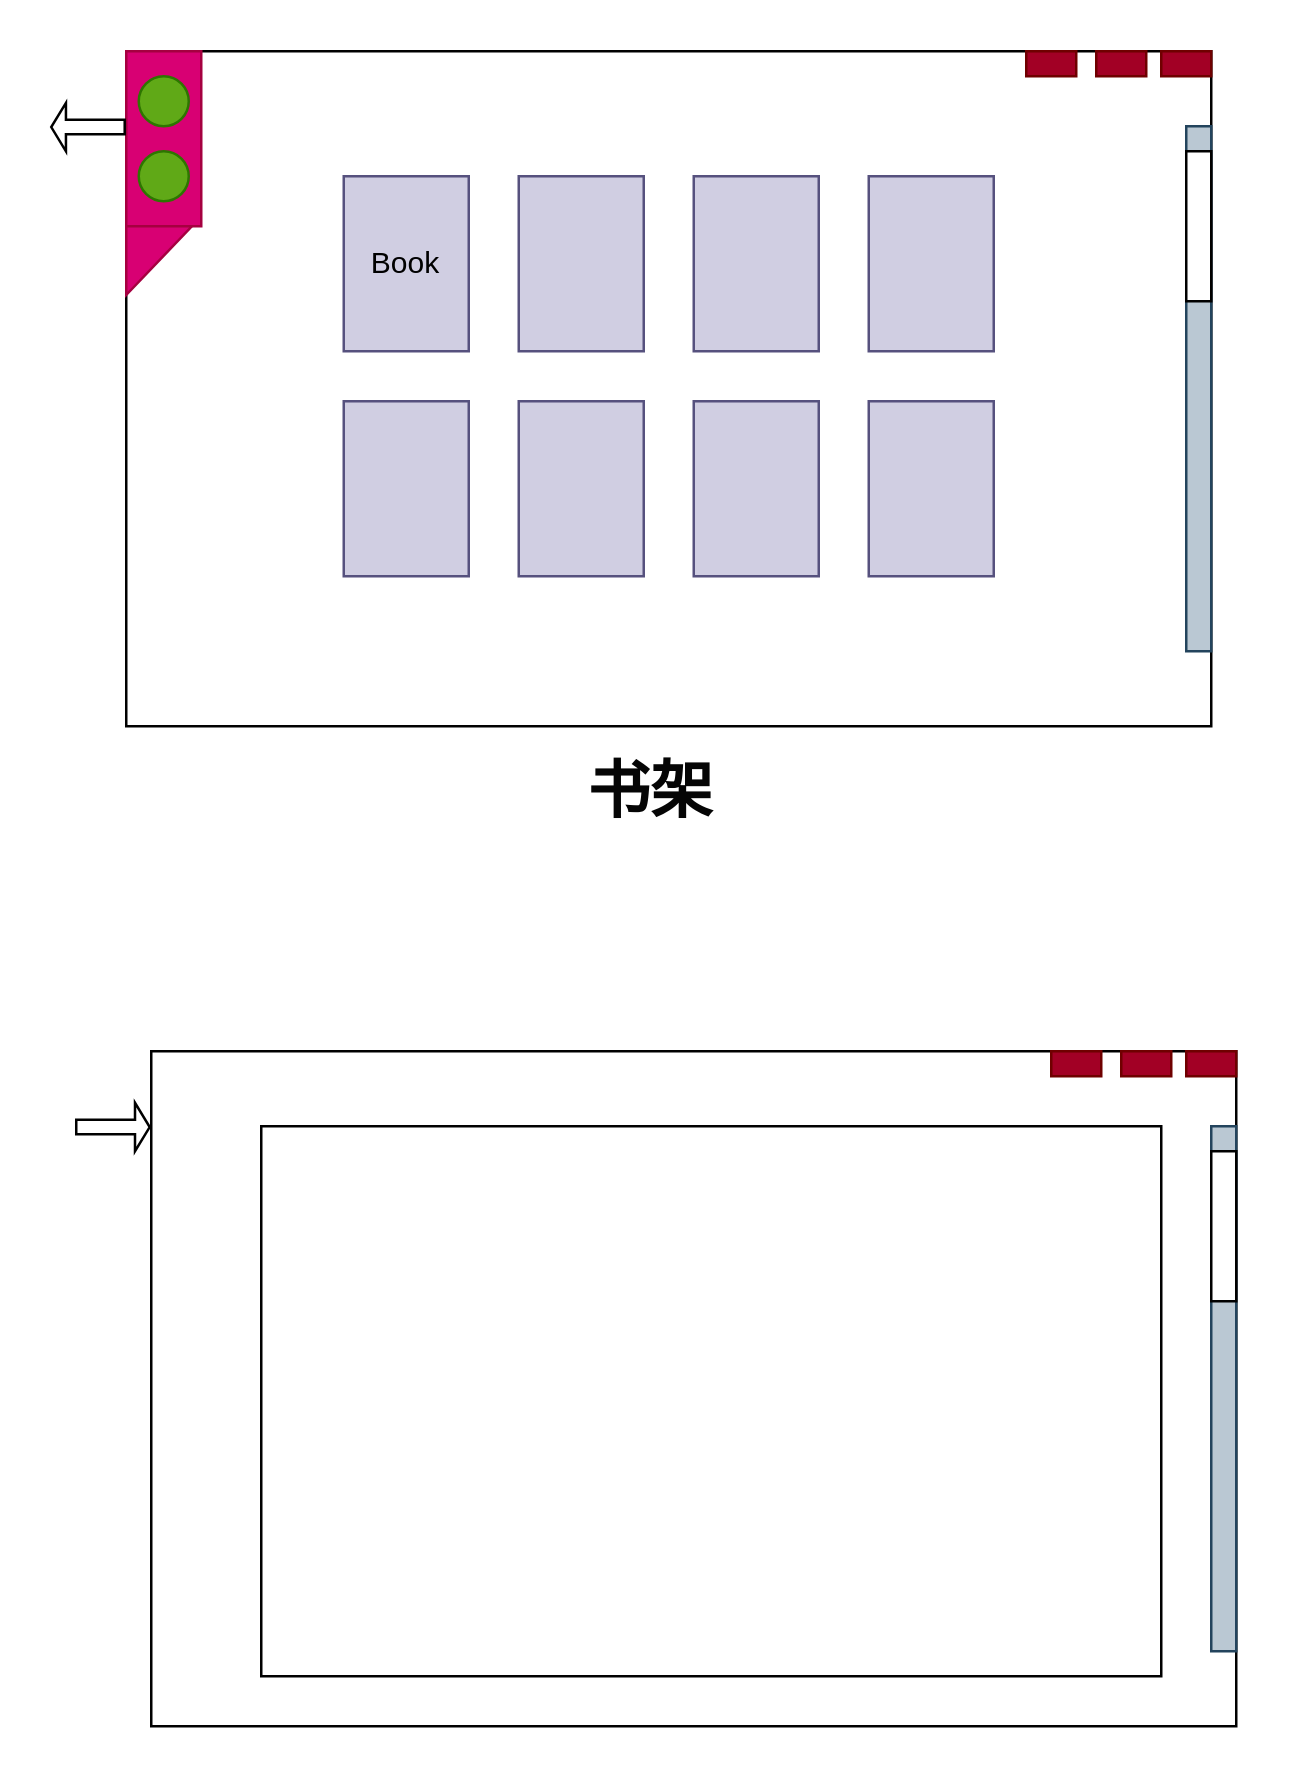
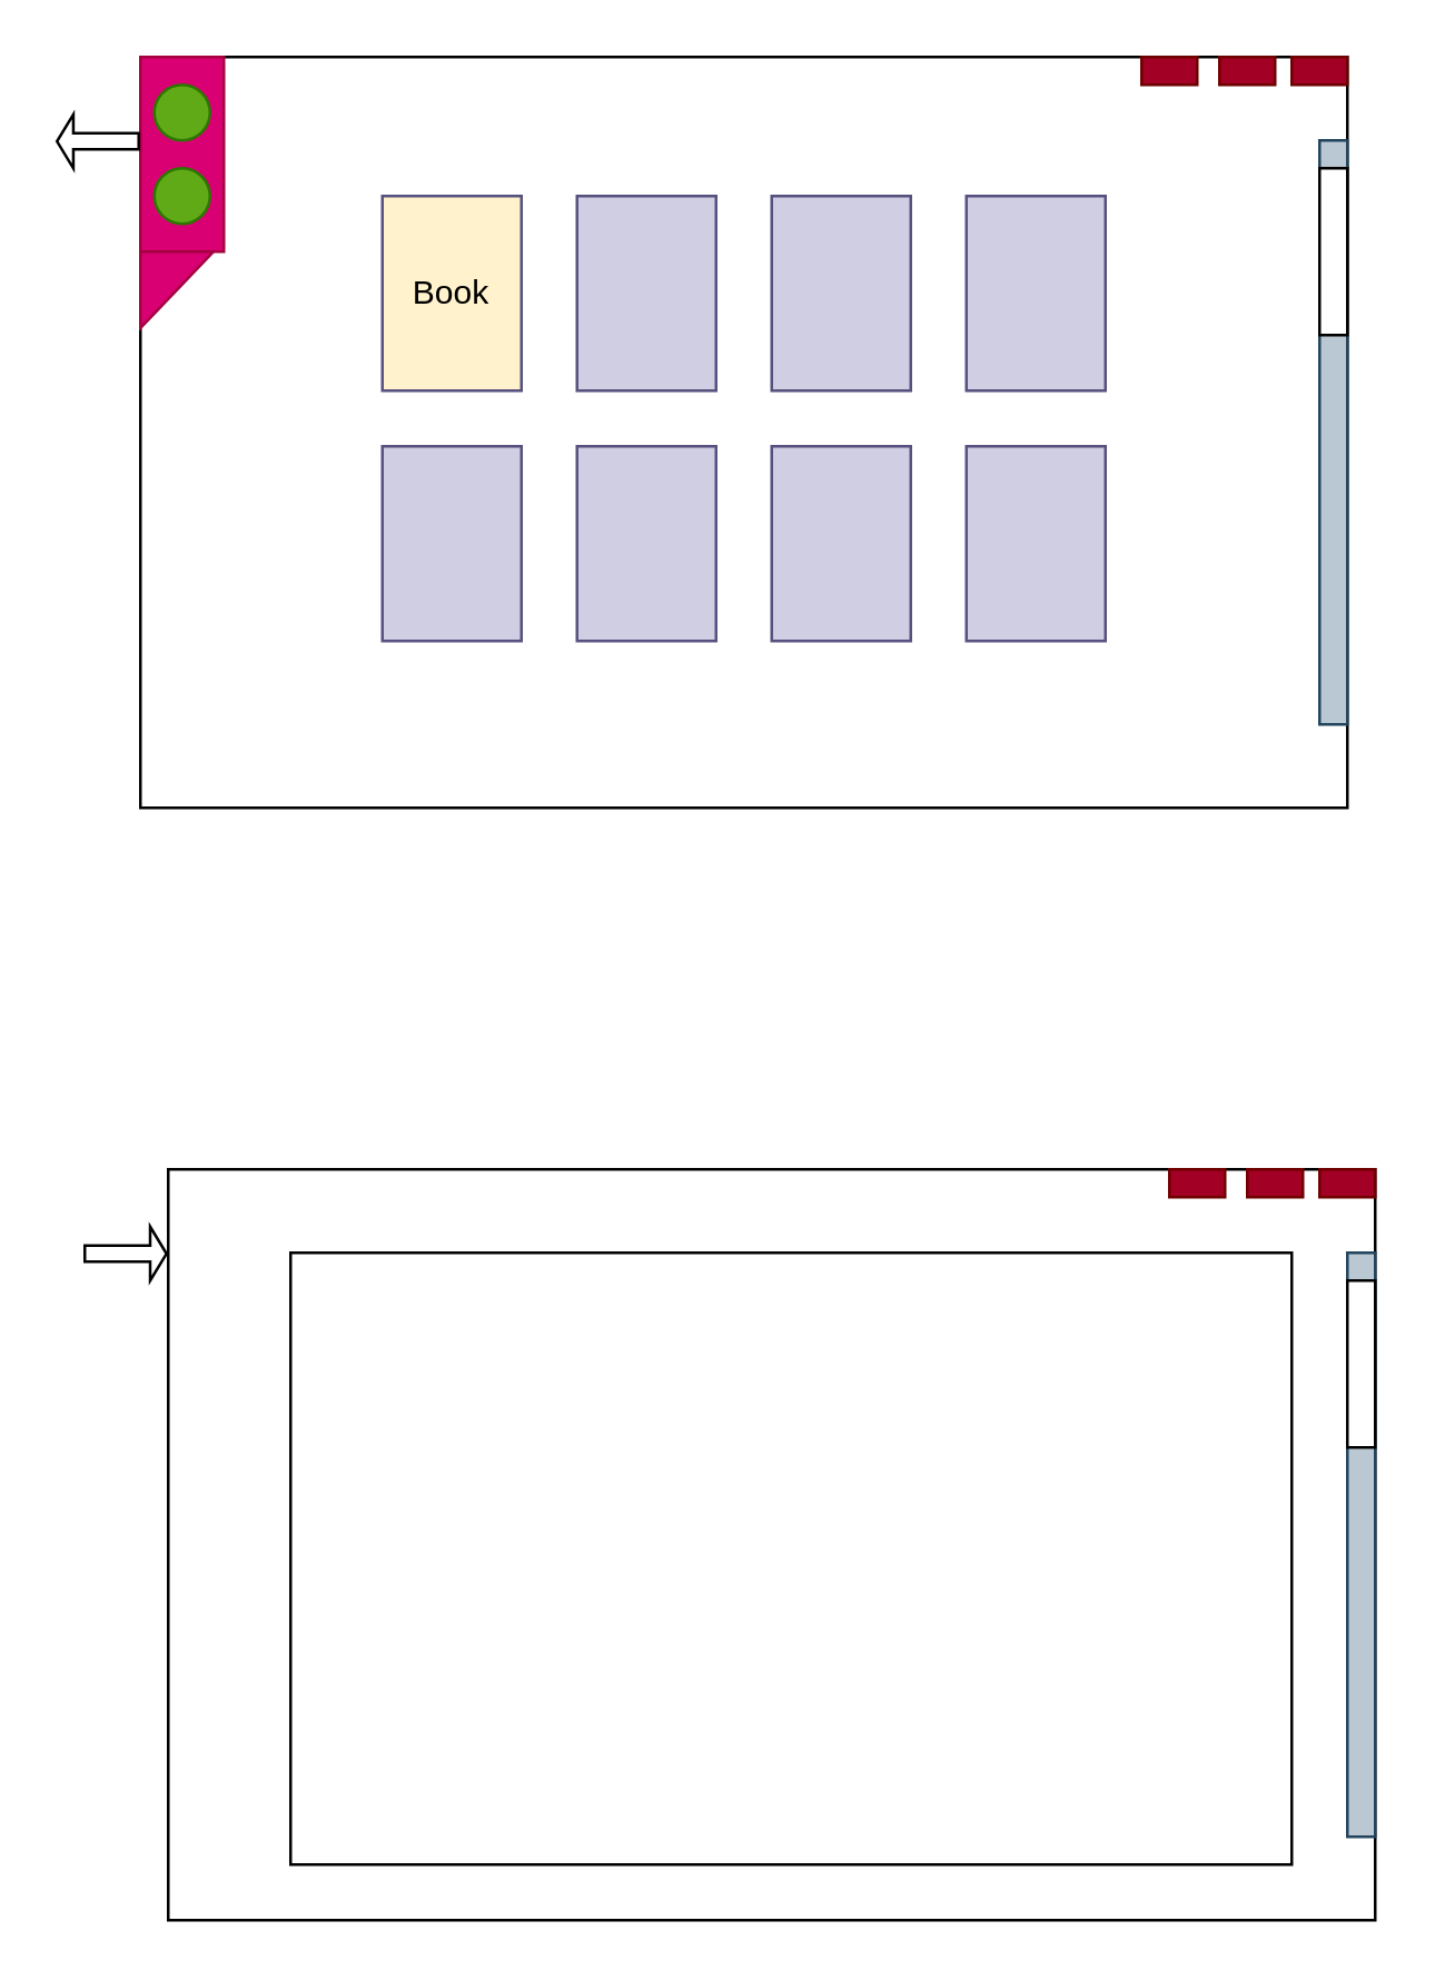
  <mxCell id="0" />
  <mxCell id="1" parent="0" />
  <mxCell id="2" value="" style="rounded=0;whiteSpace=wrap;html=1;" vertex="1" parent="1"><mxGeometry x="50" y="20" width="434" height="270" as="geometry" /></mxCell>
  <mxCell id="3" value="" style="rounded=0;whiteSpace=wrap;html=1;fillColor=#d80073;strokeColor=#A50040;fontColor=#ffffff;" vertex="1" parent="1"><mxGeometry x="50" y="20" width="30" height="70" as="geometry" /></mxCell>
  <mxCell id="4" value="" style="ellipse;whiteSpace=wrap;html=1;aspect=fixed;fillColor=#60a917;strokeColor=#2D7600;fontColor=#ffffff;" vertex="1" parent="1"><mxGeometry x="55" y="30" width="20" height="20" as="geometry" /></mxCell>
  <mxCell id="5" value="" style="ellipse;whiteSpace=wrap;html=1;aspect=fixed;fillColor=#60a917;strokeColor=#2D7600;fontColor=#ffffff;" vertex="1" parent="1"><mxGeometry x="55" y="60" width="20" height="20" as="geometry" /></mxCell>
  <mxCell id="6" value="" style="rounded=0;whiteSpace=wrap;html=1;fillColor=#a20025;strokeColor=#6F0000;fontColor=#ffffff;" vertex="1" parent="1"><mxGeometry x="464" y="20" width="20" height="10" as="geometry" /></mxCell>
  <mxCell id="7" value="" style="rounded=0;whiteSpace=wrap;html=1;fillColor=#a20025;strokeColor=#6F0000;fontColor=#ffffff;" vertex="1" parent="1"><mxGeometry x="438" y="20" width="20" height="10" as="geometry" /></mxCell>
  <mxCell id="8" value="" style="rounded=0;whiteSpace=wrap;html=1;fillColor=#a20025;strokeColor=#6F0000;fontColor=#ffffff;" vertex="1" parent="1"><mxGeometry x="410" y="20" width="20" height="10" as="geometry" /></mxCell>
- <mxCell id="9" value="Book" style="rounded=0;whiteSpace=wrap;html=1;fillColor=#d0cee2;strokeColor=#56517e;" vertex="1" parent="1"><mxGeometry x="137" y="70" width="50" height="70" as="geometry" /></mxCell>
+ <mxCell id="9" value="Book" style="rounded=0;whiteSpace=wrap;html=1;fillColor=#fff2cc;strokeColor=#56517e;" vertex="1" parent="1"><mxGeometry x="137" y="70" width="50" height="70" as="geometry" /></mxCell>
  <mxCell id="10" value="" style="rounded=0;whiteSpace=wrap;html=1;fillColor=#d0cee2;strokeColor=#56517e;" vertex="1" parent="1"><mxGeometry x="207" y="70" width="50" height="70" as="geometry" /></mxCell>
  <mxCell id="11" value="" style="rounded=0;whiteSpace=wrap;html=1;fillColor=#d0cee2;strokeColor=#56517e;" vertex="1" parent="1"><mxGeometry x="277" y="70" width="50" height="70" as="geometry" /></mxCell>
  <mxCell id="12" value="" style="rounded=0;whiteSpace=wrap;html=1;fillColor=#d0cee2;strokeColor=#56517e;" vertex="1" parent="1"><mxGeometry x="347" y="70" width="50" height="70" as="geometry" /></mxCell>
  <mxCell id="13" value="" style="rounded=0;whiteSpace=wrap;html=1;fillColor=#d0cee2;strokeColor=#56517e;" vertex="1" parent="1"><mxGeometry x="347" y="160" width="50" height="70" as="geometry" /></mxCell>
  <mxCell id="14" value="" style="rounded=0;whiteSpace=wrap;html=1;fillColor=#d0cee2;strokeColor=#56517e;" vertex="1" parent="1"><mxGeometry x="277" y="160" width="50" height="70" as="geometry" /></mxCell>
  <mxCell id="15" value="" style="rounded=0;whiteSpace=wrap;html=1;fillColor=#d0cee2;strokeColor=#56517e;" vertex="1" parent="1"><mxGeometry x="207" y="160" width="50" height="70" as="geometry" /></mxCell>
  <mxCell id="16" value="" style="rounded=0;whiteSpace=wrap;html=1;fillColor=#d0cee2;strokeColor=#56517e;" vertex="1" parent="1"><mxGeometry x="137" y="160" width="50" height="70" as="geometry" /></mxCell>
  <mxCell id="17" value="" style="rounded=0;whiteSpace=wrap;html=1;fillColor=#bac8d3;strokeColor=#23445d;" vertex="1" parent="1"><mxGeometry x="474" y="50" width="10" height="210" as="geometry" /></mxCell>
  <mxCell id="18" value="" style="rounded=0;whiteSpace=wrap;html=1;" vertex="1" parent="1"><mxGeometry x="474" y="60" width="10" height="60" as="geometry" /></mxCell>
  <mxCell id="19" value="" style="verticalLabelPosition=bottom;verticalAlign=top;html=1;shape=mxgraph.basic.orthogonal_triangle;rotation=90;fillColor=#d80073;strokeColor=#A50040;fontColor=#ffffff;" vertex="1" parent="1"><mxGeometry x="49.38" y="90.63" width="27.5" height="26.25" as="geometry" /></mxCell>
- <mxCell id="20" value="&lt;font color=&quot;#050505&quot; style=&quot;font-size: 25px&quot;&gt;&lt;b&gt;书架&lt;/b&gt;&lt;/font&gt;" style="text;html=1;strokeColor=none;fillColor=none;align=center;verticalAlign=middle;whiteSpace=wrap;rounded=0;" vertex="1" parent="1"><mxGeometry x="220" y="300" width="80" height="30" as="geometry" /></mxCell>
  <mxCell id="21" value="" style="shape=singleArrow;direction=west;whiteSpace=wrap;html=1;" vertex="1" parent="1"><mxGeometry x="20" y="40.63" width="29.38" height="19.37" as="geometry" /></mxCell>
  <mxCell id="22" value="" style="rounded=0;whiteSpace=wrap;html=1;" vertex="1" parent="1"><mxGeometry x="60" y="420" width="434" height="270" as="geometry" /></mxCell>
  <mxCell id="23" value="" style="rounded=0;whiteSpace=wrap;html=1;fillColor=#a20025;strokeColor=#6F0000;fontColor=#ffffff;" vertex="1" parent="1"><mxGeometry x="474" y="420" width="20" height="10" as="geometry" /></mxCell>
  <mxCell id="24" value="" style="rounded=0;whiteSpace=wrap;html=1;fillColor=#a20025;strokeColor=#6F0000;fontColor=#ffffff;" vertex="1" parent="1"><mxGeometry x="448" y="420" width="20" height="10" as="geometry" /></mxCell>
  <mxCell id="25" value="" style="rounded=0;whiteSpace=wrap;html=1;fillColor=#a20025;strokeColor=#6F0000;fontColor=#ffffff;" vertex="1" parent="1"><mxGeometry x="420" y="420" width="20" height="10" as="geometry" /></mxCell>
  <mxCell id="26" value="" style="rounded=0;whiteSpace=wrap;html=1;fillColor=#bac8d3;strokeColor=#23445d;" vertex="1" parent="1"><mxGeometry x="484" y="450" width="10" height="210" as="geometry" /></mxCell>
  <mxCell id="27" value="" style="rounded=0;whiteSpace=wrap;html=1;" vertex="1" parent="1"><mxGeometry x="484" y="460" width="10" height="60" as="geometry" /></mxCell>
  <mxCell id="28" value="" style="shape=singleArrow;direction=west;whiteSpace=wrap;html=1;rotation=-180;" vertex="1" parent="1"><mxGeometry x="30" y="440.63" width="29.38" height="19.37" as="geometry" /></mxCell>
  <mxCell id="29" value="" style="rounded=0;whiteSpace=wrap;html=1;" vertex="1" parent="1"><mxGeometry x="104" y="450" width="360" height="220" as="geometry" /></mxCell>
